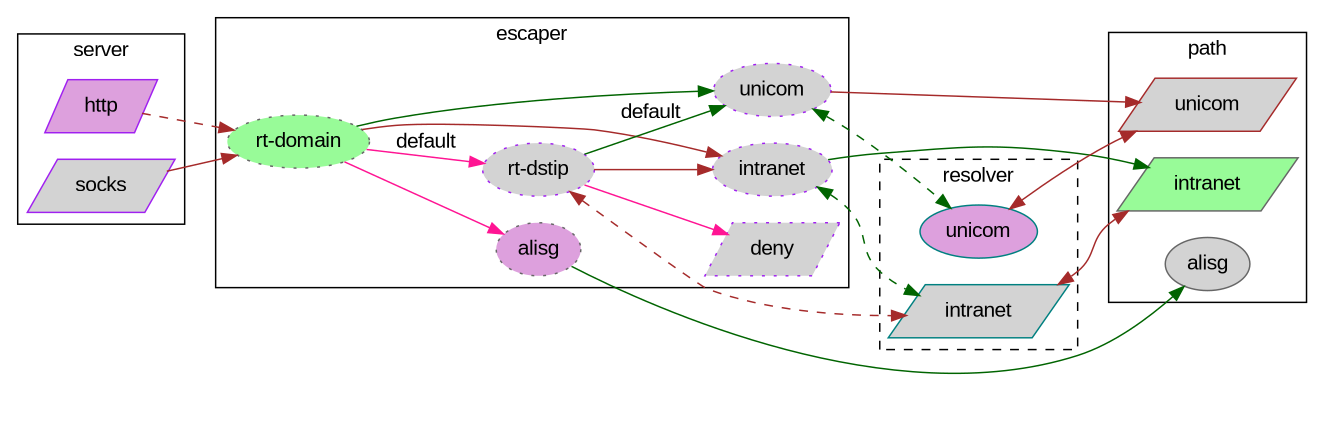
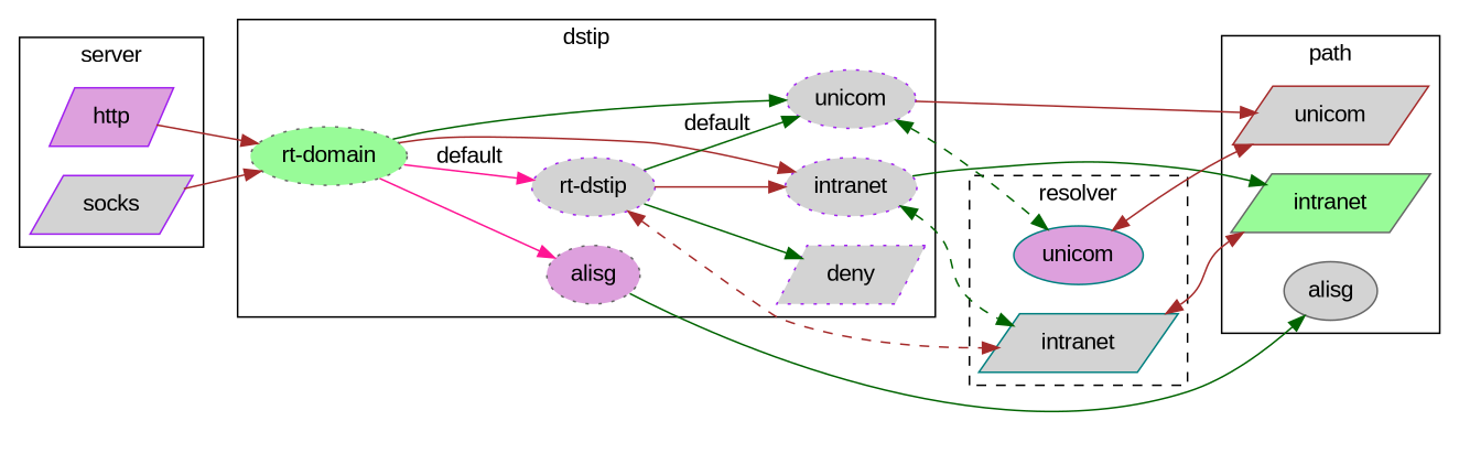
  strict digraph {
    fontname="Liberation Sans"
    rankdir=LR
    node [color=purple fillcolor=lightgrey fontname="Liberation Sans" shape=ellipse style=filled]
    edge [color=brown fontname="Liberation Sans"]
    n1 [color=gray40 fillcolor=palegreen label="rt-domain" style="dotted,filled"]
    n2 [label="rt-dstip" style="dotted,filled"]
    n3 [label=intranet style="dotted,filled"]
    n4 [label=unicom style="dotted,filled"]
    n5 [color=gray40 fillcolor=plum label=alisg style="dotted,filled"]
    n6 [label=deny shape=parallelogram style="dotted,filled"]
    n7 [color=teal label=intranet shape=parallelogram]
    n8 [color=teal fillcolor=plum label=unicom]
    n9 [fillcolor=plum label=http shape=parallelogram]
    n10 [label=socks shape=parallelogram]
    intranet [color=gray40 fillcolor=palegreen shape=parallelogram]
    unicom [color=brown shape=parallelogram]
    alisg [color=gray40]
    subgraph cluster_1 {
-     label=escaper
+     label=dstip
      n1
      n2
      n3
      n4
      n5
      n6
    }
    subgraph cluster_2 {
      label=resolver
      style=dashed
      n7
      n8
    }
    subgraph cluster_3 {
      label=server
      n9
      n10
    }
    subgraph cluster_4 {
      label=path
      intranet
      unicom
      alisg
    }
    n1 -> n2 [color=deeppink label=default]
    n1 -> n3
    n1 -> n4 [color=darkgreen]
    n1 -> n5 [color=deeppink]
    n2 -> n3
    n2 -> n4 [color=darkgreen label=default]
-   n2 -> n6 [color=deeppink]
+   n2 -> n6 [color=darkgreen]
    n2 -> n7 [dir=both style=dashed]
    n3 -> n7 [color=darkgreen dir=both style=dashed]
    n3 -> intranet [color=darkgreen]
    n4 -> n8 [color=darkgreen dir=both style=dashed]
    n4 -> unicom
    n5 -> alisg [color=darkgreen]
    n7 -> intranet [dir=both]
    n8 -> unicom [dir=both]
-   n9 -> n1 [style=dashed]
+   n9 -> n1
    n10 -> n1
  }
